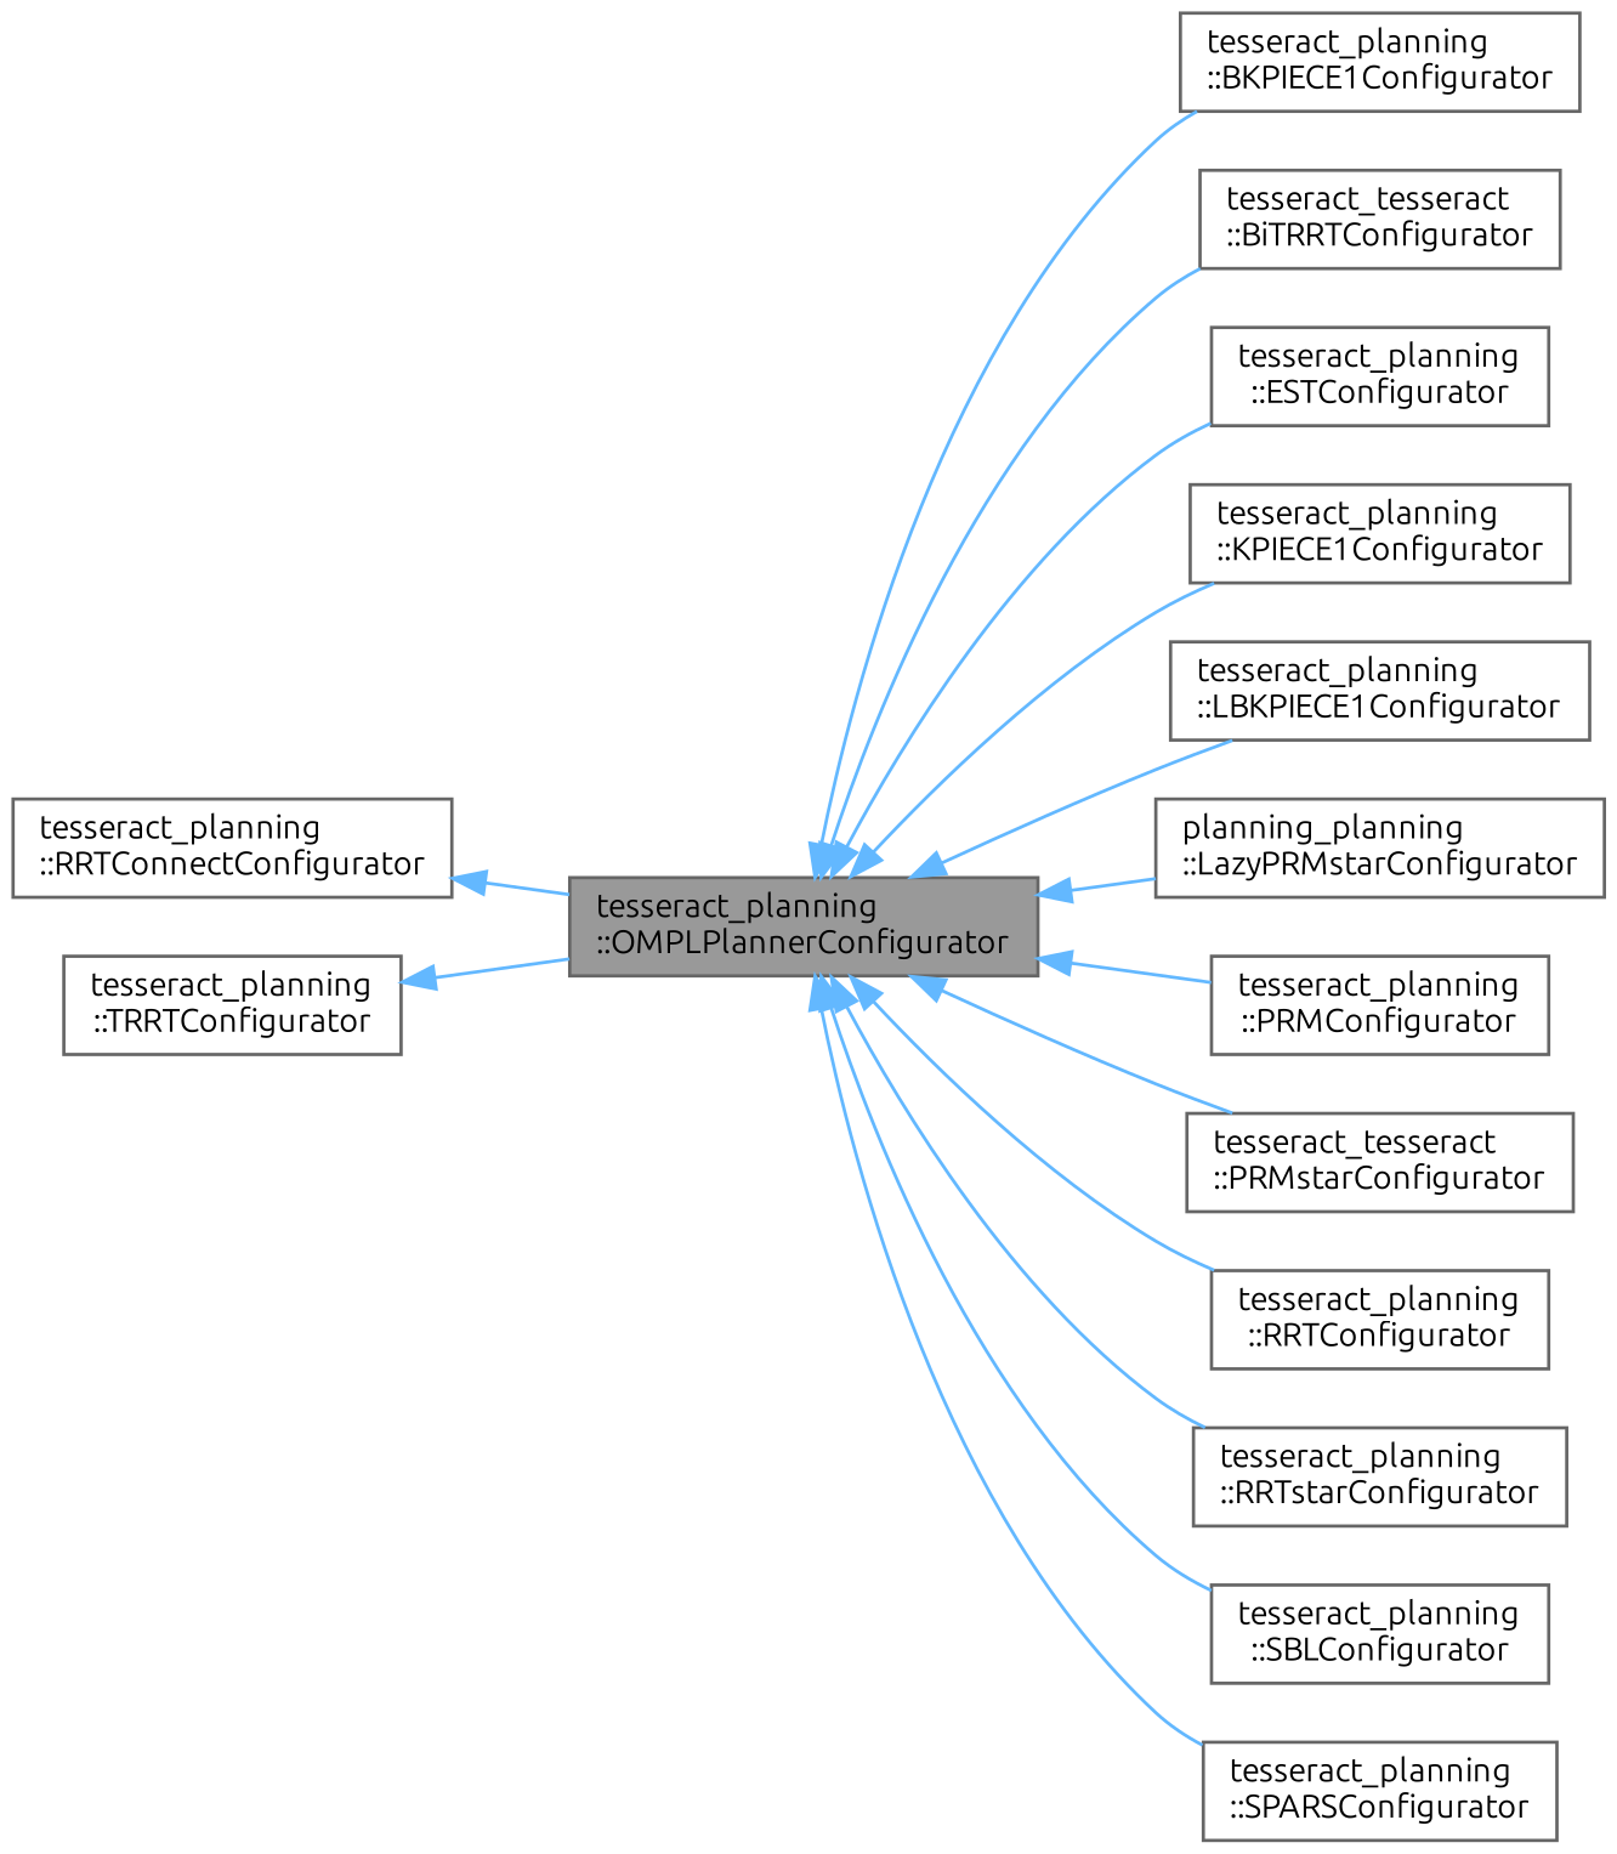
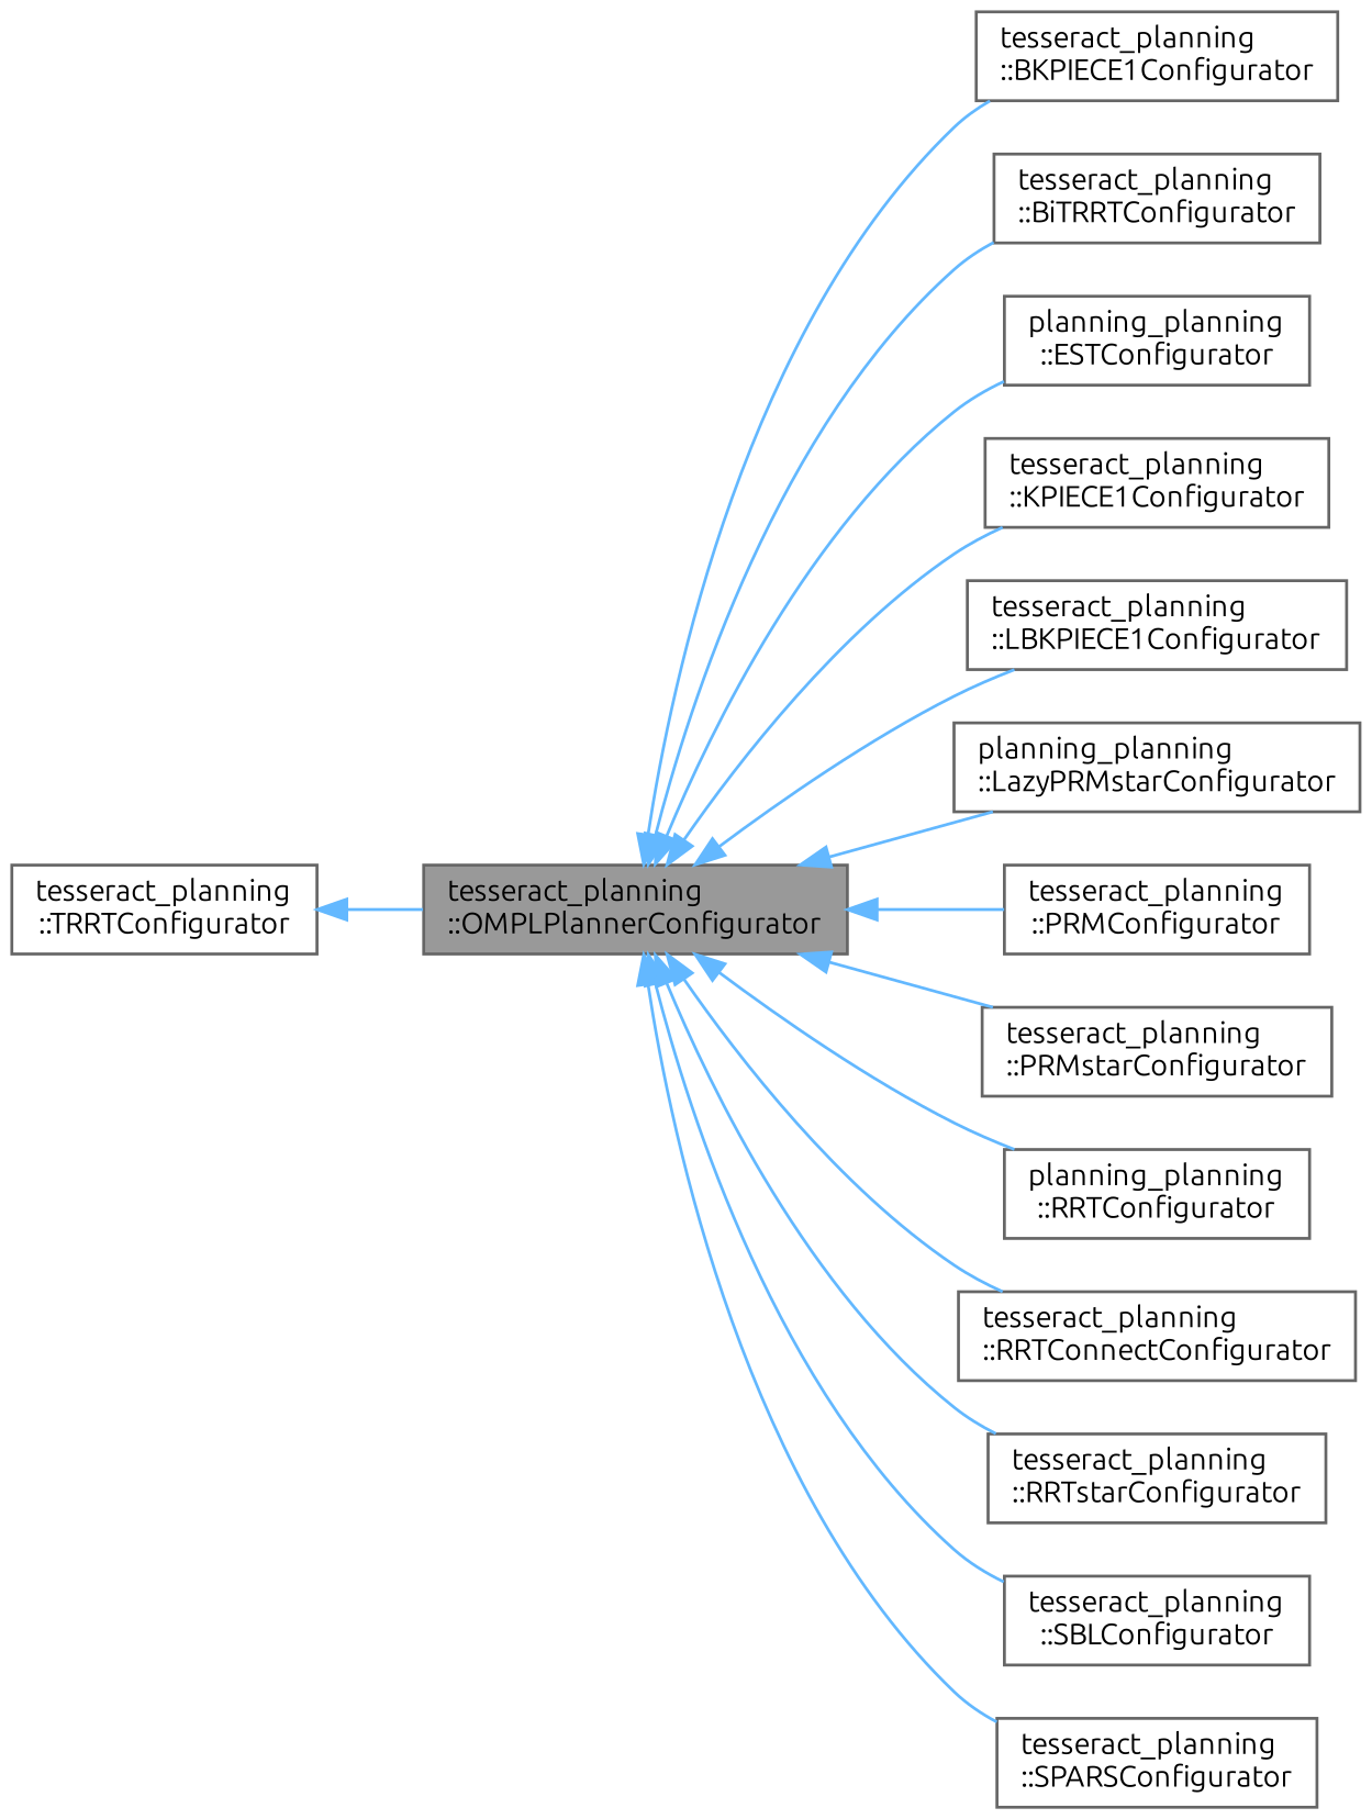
  digraph {
    fontname=Ubuntu
    rankdir=LR
    node [color=gray40 fillcolor=white fontname=Ubuntu fontsize=10 shape=box style=filled]
    edge [color=steelblue1 dir=back fontname=Ubuntu fontsize=10 labelfontname=Helvetica labelfontsize=10 style=solid]
    n1 [fillcolor=grey60 fontcolor=black height=0.2 label="tesseract_planning\l::OMPLPlannerConfigurator" width=0.4]
    n2 [height=0.2 label="tesseract_planning\l::BKPIECE1Configurator" width=0.4]
-   n3 [height=0.2 label="tesseract_tesseract\l::BiTRRTConfigurator" width=0.4]
-   n4 [height=0.2 label="tesseract_planning\l::ESTConfigurator" width=0.4]
+   n3 [height=0.2 label="tesseract_planning\l::BiTRRTConfigurator" width=0.4]
+   n4 [height=0.2 label="planning_planning\l::ESTConfigurator" width=0.4]
    n5 [height=0.2 label="tesseract_planning\l::KPIECE1Configurator" width=0.4]
    n6 [height=0.2 label="tesseract_planning\l::LBKPIECE1Configurator" width=0.4]
    n7 [height=0.2 label="planning_planning\l::LazyPRMstarConfigurator" width=0.4]
    n8 [height=0.2 label="tesseract_planning\l::PRMConfigurator" width=0.4]
-   n9 [height=0.2 label="tesseract_tesseract\l::PRMstarConfigurator" width=0.4]
-   n10 [height=0.2 label="tesseract_planning\l::RRTConfigurator" width=0.4]
+   n9 [height=0.2 label="tesseract_planning\l::PRMstarConfigurator" width=0.4]
+   n10 [height=0.2 label="planning_planning\l::RRTConfigurator" width=0.4]
    n11 [height=0.2 label="tesseract_planning\l::RRTConnectConfigurator" width=0.4]
    n12 [height=0.2 label="tesseract_planning\l::RRTstarConfigurator" width=0.4]
    n13 [height=0.2 label="tesseract_planning\l::SBLConfigurator" width=0.4]
    n14 [height=0.2 label="tesseract_planning\l::SPARSConfigurator" width=0.4]
    n15 [height=0.2 label="tesseract_planning\l::TRRTConfigurator" width=0.4]
    n1 -> n2
    n1 -> n3
    n1 -> n4
    n1 -> n5
    n1 -> n6
    n1 -> n7
    n1 -> n8
    n1 -> n9
    n1 -> n10
-   n11 -> n1
+   n1 -> n11
    n1 -> n12
    n1 -> n13
    n1 -> n14
    n15 -> n1
  }
